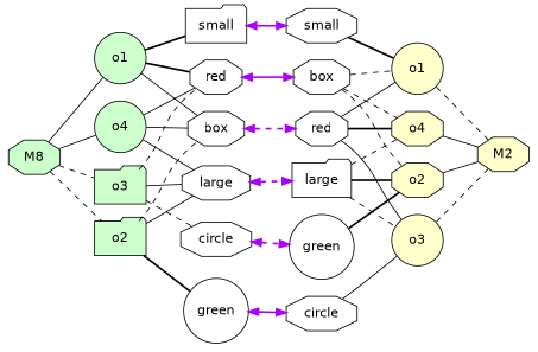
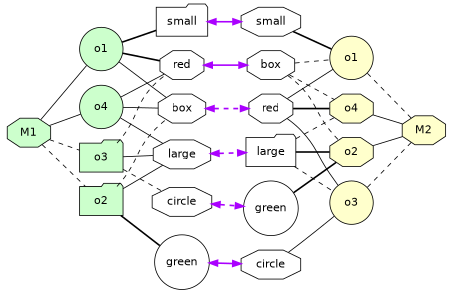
  strict digraph {
    rankdir=LR
    node [fontname=Helvetica shape=octagon]
    edge [constraint=true dir=none style=dashed]
-   M1 [fillcolor="#CCFFCC" height=0.5 style=filled width=0.75 label=M8]
+   M1 [fillcolor="#CCFFCC" height=0.5 style=filled width=0.75]
    n2 [fillcolor="#CCFFCC" height=0.5 label=o1 shape=circle style=filled width=0.75]
    n3 [fillcolor="#CCFFCC" height=0.5 label=o2 shape=folder style=filled width=0.75]
    n4 [fillcolor="#CCFFCC" height=0.5 label=o3 shape=folder style=filled width=0.75]
    n5 [fillcolor="#CCFFCC" height=0.5 label=o4 shape=circle style=filled width=0.75]
    n6 [height=0.5 label=red width=0.75]
    n7 [height=0.5 label=box width=0.75]
    n8 [height=0.5 label=small shape=folder width=0.88464]
    n9 [height=0.5 label=green shape=circle width=0.93881]
    n10 [height=0.5 label=large width=0.86659]
    n11 [height=0.5 label=circle width=0.88464]
    M2 [fillcolor="#FFFFCC" height=0.5 style=filled width=0.75]
    n13 [height=0.5 label=box width=0.75]
    n14 [height=0.5 label=red width=0.75]
    n15 [height=0.5 label=small width=0.88464]
    n16 [fillcolor="#FFFFCC" height=0.5 label=o1 shape=circle style=filled width=0.75]
    n17 [fillcolor="#FFFFCC" height=0.5 label=o4 style=filled width=0.75]
    n18 [fillcolor="#FFFFCC" height=0.5 label=o2 style=filled width=0.75]
    n19 [fillcolor="#FFFFCC" height=0.5 label=o3 shape=circle style=filled width=0.75]
    n20 [height=0.5 label=circle width=0.88464]
    n21 [height=0.5 label=large shape=folder width=0.86659]
    n22 [height=0.5 label=green shape=circle width=0.93881]
    M1 -> n2 [penwidth=1 style=solid]
    M1 -> n3 [penwidth=1]
    M1 -> n4 [penwidth=1]
    M1 -> n5 [penwidth=1 style=solid]
    n2 -> n6 [style=bold]
    n2 -> n7 [style=solid]
    n2 -> n8 [style=bold]
    n3 -> n7
    n3 -> n9 [style=bold]
    n3 -> n10 [style=solid]
    n4 -> n6
    n4 -> n10 [style=solid]
    n4 -> n11
    n5 -> n6 [style=solid]
    n5 -> n7 [style=solid]
    n5 -> n10 [style=solid]
    n6 -> n13 [color="#AA00FF" dir=both penwidth=2 style=solid]
    n7 -> n14 [color="#AA00FF" dir=both penwidth=2]
    n8 -> n15 [color="#AA00FF" dir=both penwidth=2 style=bold]
    n9 -> n20 [color="#AA00FF" dir=both penwidth=2 style=solid]
    n10 -> n21 [color="#AA00FF" dir=both penwidth=2]
    n11 -> n22 [color="#AA00FF" dir=both penwidth=2]
    n13 -> n16
    n13 -> n17
    n13 -> n18
    n14 -> n16 [style=solid]
    n14 -> n17 [style=bold]
    n14 -> n19 [style=solid]
    n15 -> n16 [style=bold]
    n16 -> M2 [penwidth=1]
    n17 -> M2 [penwidth=1 style=bold]
    n18 -> M2 [penwidth=1 style=solid]
    n19 -> M2 [penwidth=1]
    n20 -> n19 [style=solid]
    n21 -> n17
    n21 -> n18 [style=bold]
    n21 -> n19
    n22 -> n18 [style=bold]
  }
